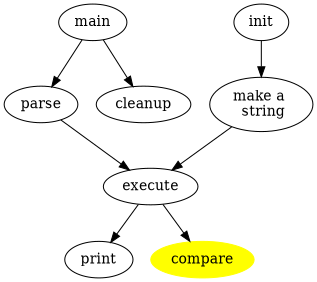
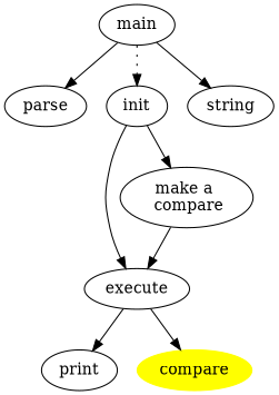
  digraph {
    main [shape=ellipse]
    parse
    init
-   cleanup
+   cleanup [label=string]
    execute
-   n6 [label="make a \n string"]
+   n6 [label="make a \n compare"]
    print
    compare [color=yellow shape=ellipse style=filled]
    main -> parse
+   main -> init [style=dotted]
    main -> cleanup
-   parse -> execute
+   init -> execute
    init -> n6
    execute -> print
    execute -> compare
    n6 -> execute
  }
